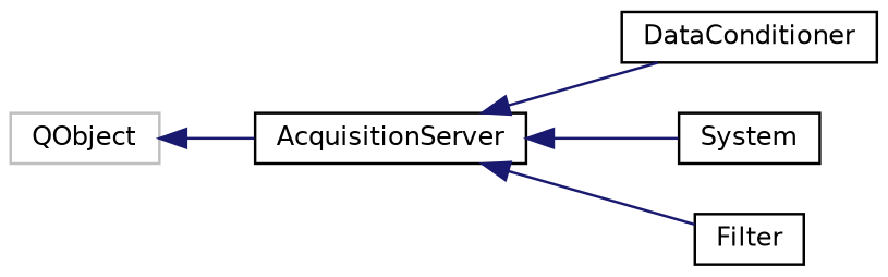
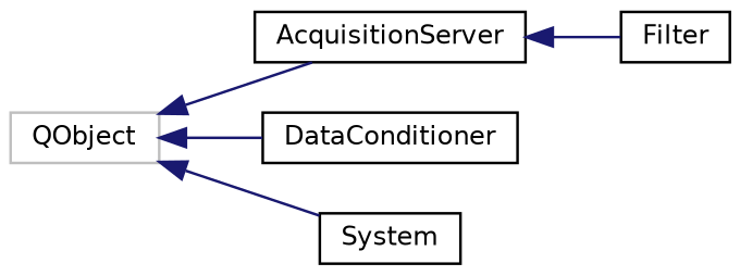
  digraph {
    rankdir=LR
    node [color=black fillcolor=white fontname=Helvetica fontsize=10 shape=record style=filled]
    edge [color=midnightblue dir=back fontname=Helvetica fontsize=10 labelfontname=Helvetica labelfontsize=10 style=solid]
    n1 [color=grey75 height=0.2 label=QObject width=0.4]
    n2 [height=0.2 label=AcquisitionServer width=0.4]
    n3 [height=0.2 label=DataConditioner width=0.4]
    n4 [height=0.2 label=System width=0.4]
    n5 [height=0.2 label=Filter width=0.4]
    n1 -> n2
-   n2 -> n3
-   n2 -> n4
+   n1 -> n3
+   n1 -> n4
    n2 -> n5
  }
